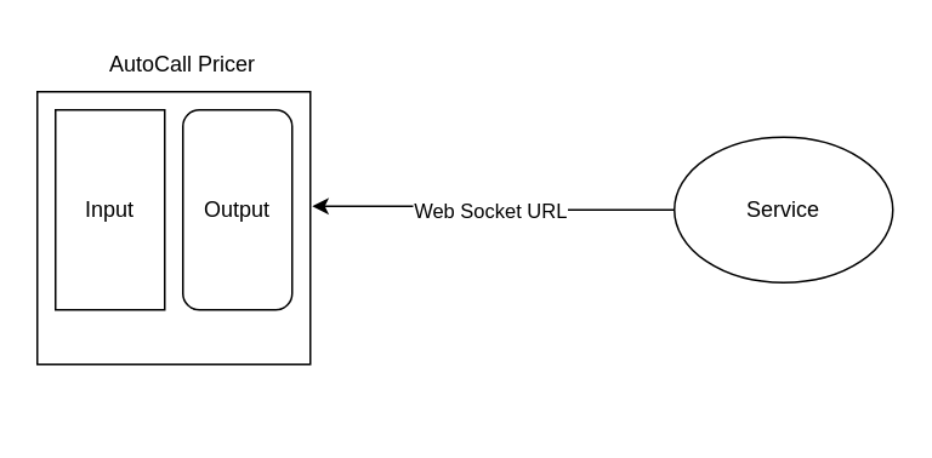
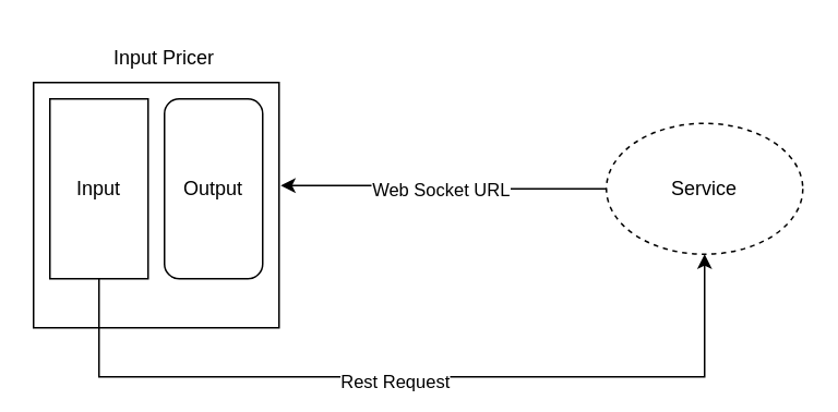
  <mxCell id="0" />
  <mxCell id="1" parent="0" />
  <mxCell id="2" value="&lt;div&gt;&lt;br&gt;&lt;/div&gt;&lt;div&gt;&lt;br&gt;&lt;/div&gt;" style="whiteSpace=wrap;html=1;aspect=fixed;" vertex="1" parent="1"><mxGeometry x="20" y="50" width="150" height="150" as="geometry" /></mxCell>
+ <mxCell id="3" style="edgeStyle=orthogonalEdgeStyle;rounded=0;orthogonalLoop=1;jettySize=auto;html=1;exitX=0.5;exitY=1;exitDx=0;exitDy=0;entryX=0.5;entryY=1;entryDx=0;entryDy=0;" edge="1" parent="1" source="5" target="10"><mxGeometry relative="1" as="geometry"><mxPoint x="450" y="270" as="targetPoint" /><Array as="points"><mxPoint x="60" y="230" /><mxPoint x="430" y="230" /></Array></mxGeometry></mxCell>
+ <mxCell id="4" value="Rest Request" style="edgeLabel;html=1;align=center;verticalAlign=middle;resizable=0;points=[];" vertex="1" connectable="0" parent="3"><mxGeometry x="-0.05" y="-2" relative="1" as="geometry"><mxPoint as="offset" /></mxGeometry></mxCell>
  <mxCell id="5" value="Input" style="whiteSpace=wrap;html=1;rounded=0;" vertex="1" parent="1"><mxGeometry x="30" y="60" width="60" height="110" as="geometry" /></mxCell>
  <mxCell id="6" value="Output" style="rounded=1;whiteSpace=wrap;html=1;" vertex="1" parent="1"><mxGeometry x="100" y="60" width="60" height="110" as="geometry" /></mxCell>
- <mxCell id="7" value="AutoCall Pricer" style="text;html=1;align=center;verticalAlign=middle;whiteSpace=wrap;rounded=0;" vertex="1" parent="1"><mxGeometry x="50" y="20" width="100" height="30" as="geometry" /></mxCell>
+ <mxCell id="7" value="Input Pricer" style="text;html=1;align=center;verticalAlign=middle;whiteSpace=wrap;rounded=0;" vertex="1" parent="1"><mxGeometry x="50" y="20" width="100" height="30" as="geometry" /></mxCell>
  <mxCell id="8" style="edgeStyle=orthogonalEdgeStyle;rounded=0;orthogonalLoop=1;jettySize=auto;html=1;exitX=0;exitY=0.5;exitDx=0;exitDy=0;entryX=1.007;entryY=0.42;entryDx=0;entryDy=0;entryPerimeter=0;" edge="1" parent="1" source="10" target="2"><mxGeometry relative="1" as="geometry"><mxPoint x="210" y="115" as="targetPoint" /></mxGeometry></mxCell>
  <mxCell id="9" value="Web Socket URL" style="edgeLabel;html=1;align=center;verticalAlign=middle;resizable=0;points=[];" vertex="1" connectable="0" parent="8"><mxGeometry x="0.035" y="2" relative="1" as="geometry"><mxPoint as="offset" /></mxGeometry></mxCell>
- <mxCell id="10" value="Service" style="ellipse;whiteSpace=wrap;html=1;" vertex="1" parent="1"><mxGeometry x="370" y="75" width="120" height="80" as="geometry" /></mxCell>
+ <mxCell id="10" value="Service" style="ellipse;whiteSpace=wrap;html=1;dashed=1;" vertex="1" parent="1"><mxGeometry x="370" y="75" width="120" height="80" as="geometry" /></mxCell>
